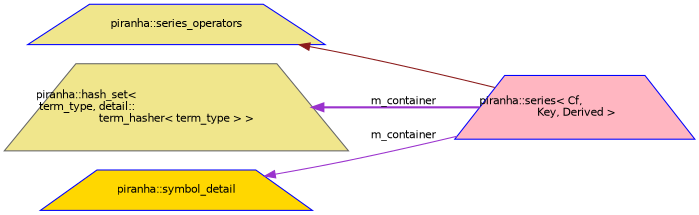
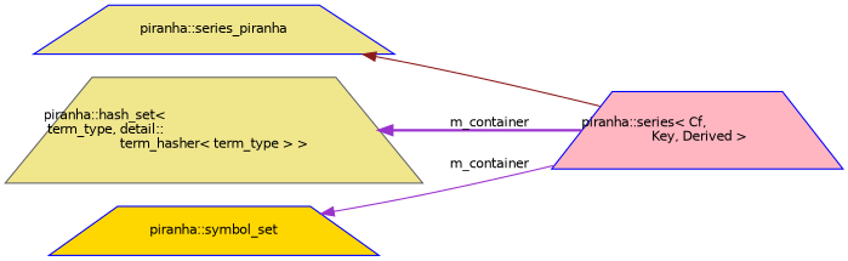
  digraph {
    rankdir=LR
    node [color=blue fillcolor=khaki fontname=Helvetica fontsize=10 shape=trapezium style=filled]
    edge [color=darkorchid3 dir=back fontname=Helvetica fontsize=10 labelfontname=Helvetica labelfontsize=10 style=solid]
    n1 [fillcolor=lightpink fontcolor=black height=0.2 label="piranha::series\< Cf,\l Key, Derived \>" width=0.4]
-   n2 [height=0.2 label="piranha::series_operators" width=0.4]
+   n2 [height=0.2 label="piranha::series_piranha" width=0.4]
    n3 [color=gray40 height=0.2 label="piranha::hash_set\<\l term_type, detail::\lterm_hasher\< term_type \> \>" width=0.4]
-   n4 [fillcolor=gold height=0.2 label="piranha::symbol_detail" width=0.4]
+   n4 [fillcolor=gold height=0.2 label="piranha::symbol_set" width=0.4]
    n2 -> n1 [color=firebrick4]
    n3 -> n1 [label=" m_container" style=bold]
    n4 -> n1 [label=" m_container"]
  }
